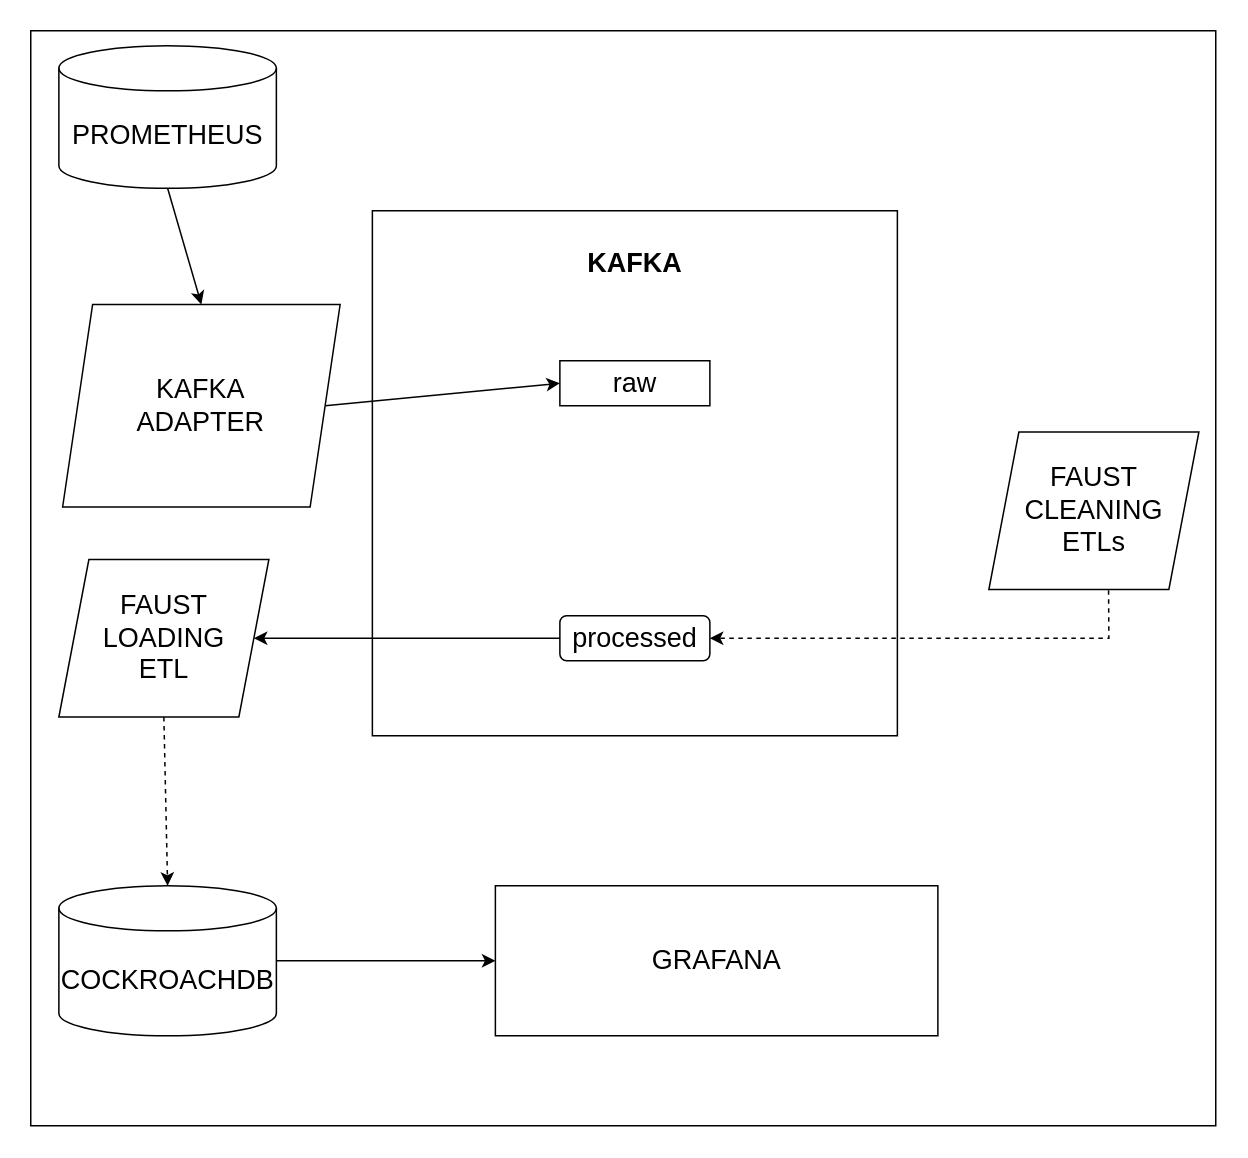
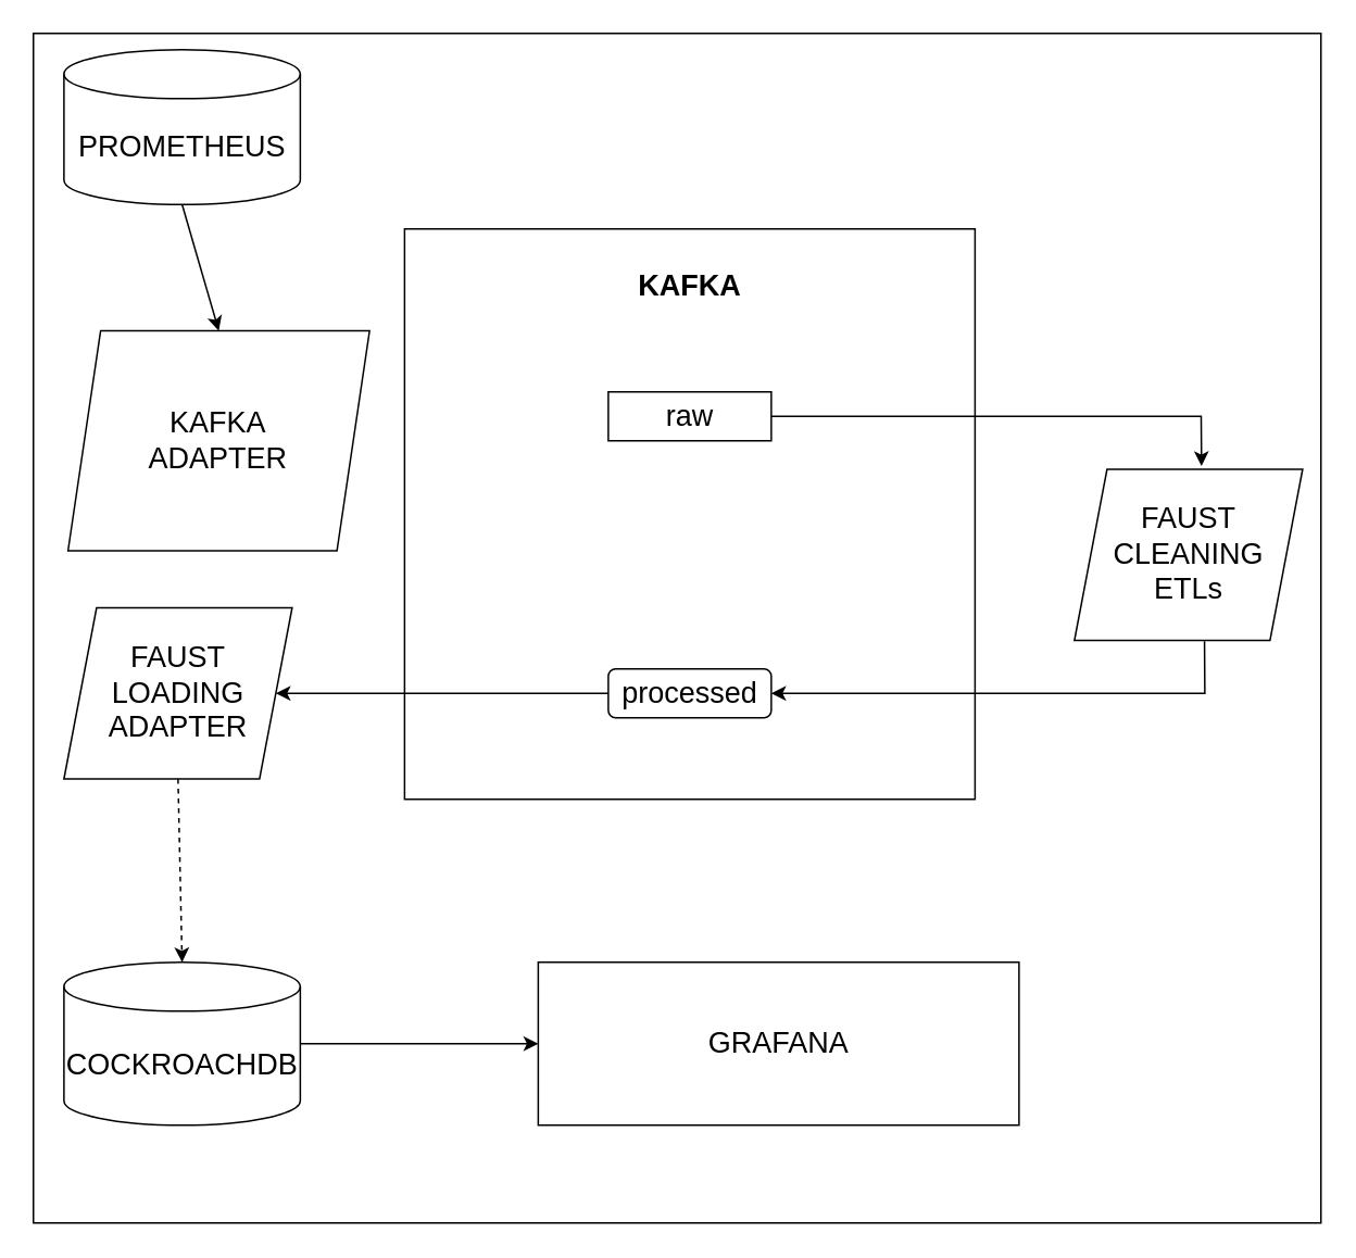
  <mxCell id="0" />
  <mxCell id="1" parent="0" />
  <mxCell id="2" value="" style="rounded=0;whiteSpace=wrap;html=1;fontSize=18;" parent="1" vertex="1"><mxGeometry x="20" y="20" width="790" height="730" as="geometry" /></mxCell>
  <mxCell id="3" value="" style="whiteSpace=wrap;html=1;aspect=fixed;" parent="1" vertex="1"><mxGeometry x="247.75" y="140" width="350" height="350" as="geometry" /></mxCell>
  <mxCell id="4" value="&lt;b&gt;&lt;font style=&quot;font-size: 18px&quot;&gt;KAFKA&lt;/font&gt;&lt;/b&gt;" style="text;html=1;strokeColor=none;fillColor=none;align=center;verticalAlign=middle;whiteSpace=wrap;rounded=0;" parent="1" vertex="1"><mxGeometry x="367.75" y="160" width="110" height="30" as="geometry" /></mxCell>
  <mxCell id="5" value="raw" style="rounded=0;whiteSpace=wrap;html=1;fontSize=18;" parent="1" vertex="1"><mxGeometry x="372.75" y="240" width="100" height="30" as="geometry" /></mxCell>
  <mxCell id="6" value="PROMETHEUS" style="shape=cylinder3;whiteSpace=wrap;html=1;boundedLbl=1;backgroundOutline=1;size=15;fontSize=18;" parent="1" vertex="1"><mxGeometry x="38.75" y="30" width="145" height="95" as="geometry" /></mxCell>
- <mxCell id="7" value="" style="endArrow=classic;html=1;rounded=0;fontSize=18;entryX=0;entryY=0.5;entryDx=0;entryDy=0;exitX=1;exitY=0.5;exitDx=0;exitDy=0;" parent="1" source="18" target="5" edge="1"><mxGeometry width="50" height="50" relative="1" as="geometry"><mxPoint x="200" y="215" as="sourcePoint" /><mxPoint x="146.25" y="320" as="targetPoint" /></mxGeometry></mxCell>
  <mxCell id="8" value="FAUST&lt;br&gt;CLEANING&lt;br&gt;ETLs" style="shape=parallelogram;perimeter=parallelogramPerimeter;whiteSpace=wrap;html=1;fixedSize=1;fontSize=18;" parent="1" vertex="1"><mxGeometry x="658.75" y="287.5" width="140" height="105" as="geometry" /></mxCell>
+ <mxCell id="9" value="" style="endArrow=classic;html=1;rounded=0;fontSize=18;entryX=0.557;entryY=-0.019;entryDx=0;entryDy=0;entryPerimeter=0;exitX=1;exitY=0.5;exitDx=0;exitDy=0;" parent="1" source="5" target="8" edge="1"><mxGeometry width="50" height="50" relative="1" as="geometry"><mxPoint x="736.75" y="240" as="sourcePoint" /><mxPoint x="758.75" y="210" as="targetPoint" /><Array as="points"><mxPoint x="736.5" y="255" /></Array></mxGeometry></mxCell>
  <mxCell id="10" value="processed" style="whiteSpace=wrap;html=1;fontSize=18;rounded=1;" parent="1" vertex="1"><mxGeometry x="372.75" y="410" width="100" height="30" as="geometry" /></mxCell>
- <mxCell id="11" value="" style="endArrow=classic;html=1;rounded=0;fontSize=18;entryX=1;entryY=0.5;entryDx=0;entryDy=0;exitX=0.57;exitY=1.005;exitDx=0;exitDy=0;exitPerimeter=0;dashed=1;" parent="1" target="10" edge="1" source="8"><mxGeometry width="50" height="50" relative="1" as="geometry"><mxPoint x="742.5" y="400" as="sourcePoint" /><mxPoint x="758.75" y="455" as="targetPoint" /><Array as="points"><mxPoint x="738.75" y="425" /></Array></mxGeometry></mxCell>
- <mxCell id="12" value="FAUST&lt;br&gt;LOADING&lt;br&gt;ETL" style="shape=parallelogram;perimeter=parallelogramPerimeter;whiteSpace=wrap;html=1;fixedSize=1;fontSize=18;" parent="1" vertex="1"><mxGeometry x="38.75" y="372.5" width="140" height="105" as="geometry" /></mxCell>
+ <mxCell id="11" value="" style="endArrow=classic;html=1;rounded=0;fontSize=18;entryX=1;entryY=0.5;entryDx=0;entryDy=0;exitX=0.57;exitY=1.005;exitDx=0;exitDy=0;exitPerimeter=0;" parent="1" target="10" edge="1" source="8"><mxGeometry width="50" height="50" relative="1" as="geometry"><mxPoint x="742.5" y="400" as="sourcePoint" /><mxPoint x="758.75" y="455" as="targetPoint" /><Array as="points"><mxPoint x="738.75" y="425" /></Array></mxGeometry></mxCell>
+ <mxCell id="12" value="FAUST&lt;br&gt;LOADING&lt;br&gt;ADAPTER" style="shape=parallelogram;perimeter=parallelogramPerimeter;whiteSpace=wrap;html=1;fixedSize=1;fontSize=18;" parent="1" vertex="1"><mxGeometry x="38.75" y="372.5" width="140" height="105" as="geometry" /></mxCell>
  <mxCell id="13" value="" style="endArrow=classic;html=1;rounded=0;fontSize=18;entryX=1;entryY=0.5;entryDx=0;entryDy=0;exitX=0;exitY=0.5;exitDx=0;exitDy=0;" parent="1" source="10" target="12" edge="1"><mxGeometry width="50" height="50" relative="1" as="geometry"><mxPoint x="245.25" y="550" as="sourcePoint" /><mxPoint x="295.25" y="500" as="targetPoint" /></mxGeometry></mxCell>
  <mxCell id="14" value="COCKROACHDB" style="shape=cylinder3;whiteSpace=wrap;html=1;boundedLbl=1;backgroundOutline=1;size=15;fontSize=18;" parent="1" vertex="1"><mxGeometry x="38.75" y="590" width="145" height="100" as="geometry" /></mxCell>
  <mxCell id="15" value="" style="endArrow=classic;html=1;rounded=0;fontSize=18;exitX=0.5;exitY=1;exitDx=0;exitDy=0;entryX=0.5;entryY=0;entryDx=0;entryDy=0;entryPerimeter=0;dashed=1;" parent="1" source="12" target="14" edge="1"><mxGeometry width="50" height="50" relative="1" as="geometry"><mxPoint x="408.75" y="670" as="sourcePoint" /><mxPoint x="458.75" y="620" as="targetPoint" /></mxGeometry></mxCell>
  <mxCell id="16" value="GRAFANA" style="rounded=0;whiteSpace=wrap;html=1;fontSize=18;" parent="1" vertex="1"><mxGeometry x="329.75" y="590" width="295" height="100" as="geometry" /></mxCell>
  <mxCell id="17" value="" style="endArrow=classic;html=1;rounded=0;fontSize=18;exitX=1;exitY=0.5;exitDx=0;exitDy=0;exitPerimeter=0;entryX=0;entryY=0.5;entryDx=0;entryDy=0;" parent="1" source="14" target="16" edge="1"><mxGeometry width="50" height="50" relative="1" as="geometry"><mxPoint x="268.75" y="790" as="sourcePoint" /><mxPoint x="298.75" y="660" as="targetPoint" /></mxGeometry></mxCell>
  <mxCell id="18" value="KAFKA&lt;br&gt;ADAPTER" style="shape=parallelogram;perimeter=parallelogramPerimeter;whiteSpace=wrap;html=1;fixedSize=1;fontSize=18;" vertex="1" parent="1"><mxGeometry x="41.25" y="202.5" width="185" height="135" as="geometry" /></mxCell>
  <mxCell id="19" value="" style="endArrow=classic;html=1;rounded=0;exitX=0.5;exitY=1;exitDx=0;exitDy=0;exitPerimeter=0;entryX=0.5;entryY=0;entryDx=0;entryDy=0;" edge="1" parent="1" source="6" target="18"><mxGeometry width="50" height="50" relative="1" as="geometry"><mxPoint x="110" y="130" as="sourcePoint" /><mxPoint x="111" y="180" as="targetPoint" /></mxGeometry></mxCell>
